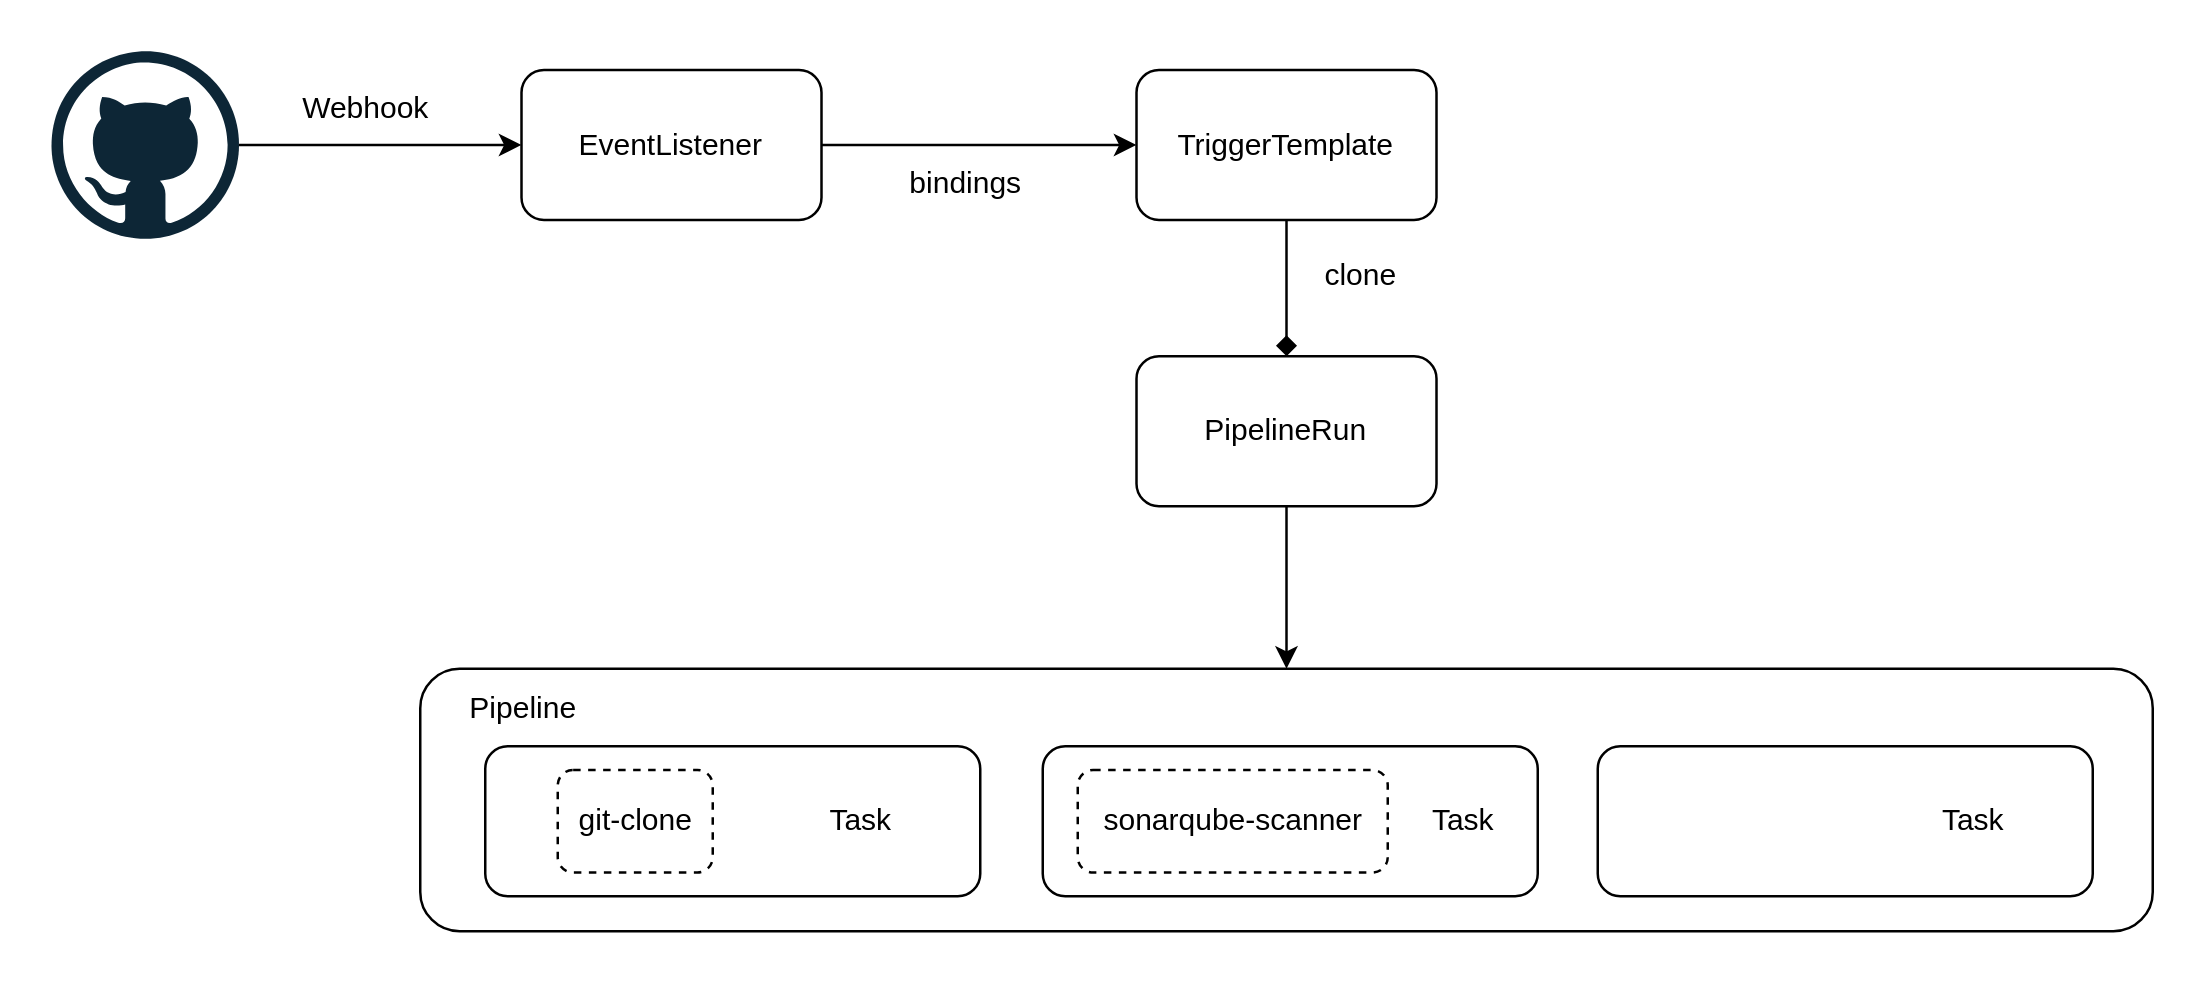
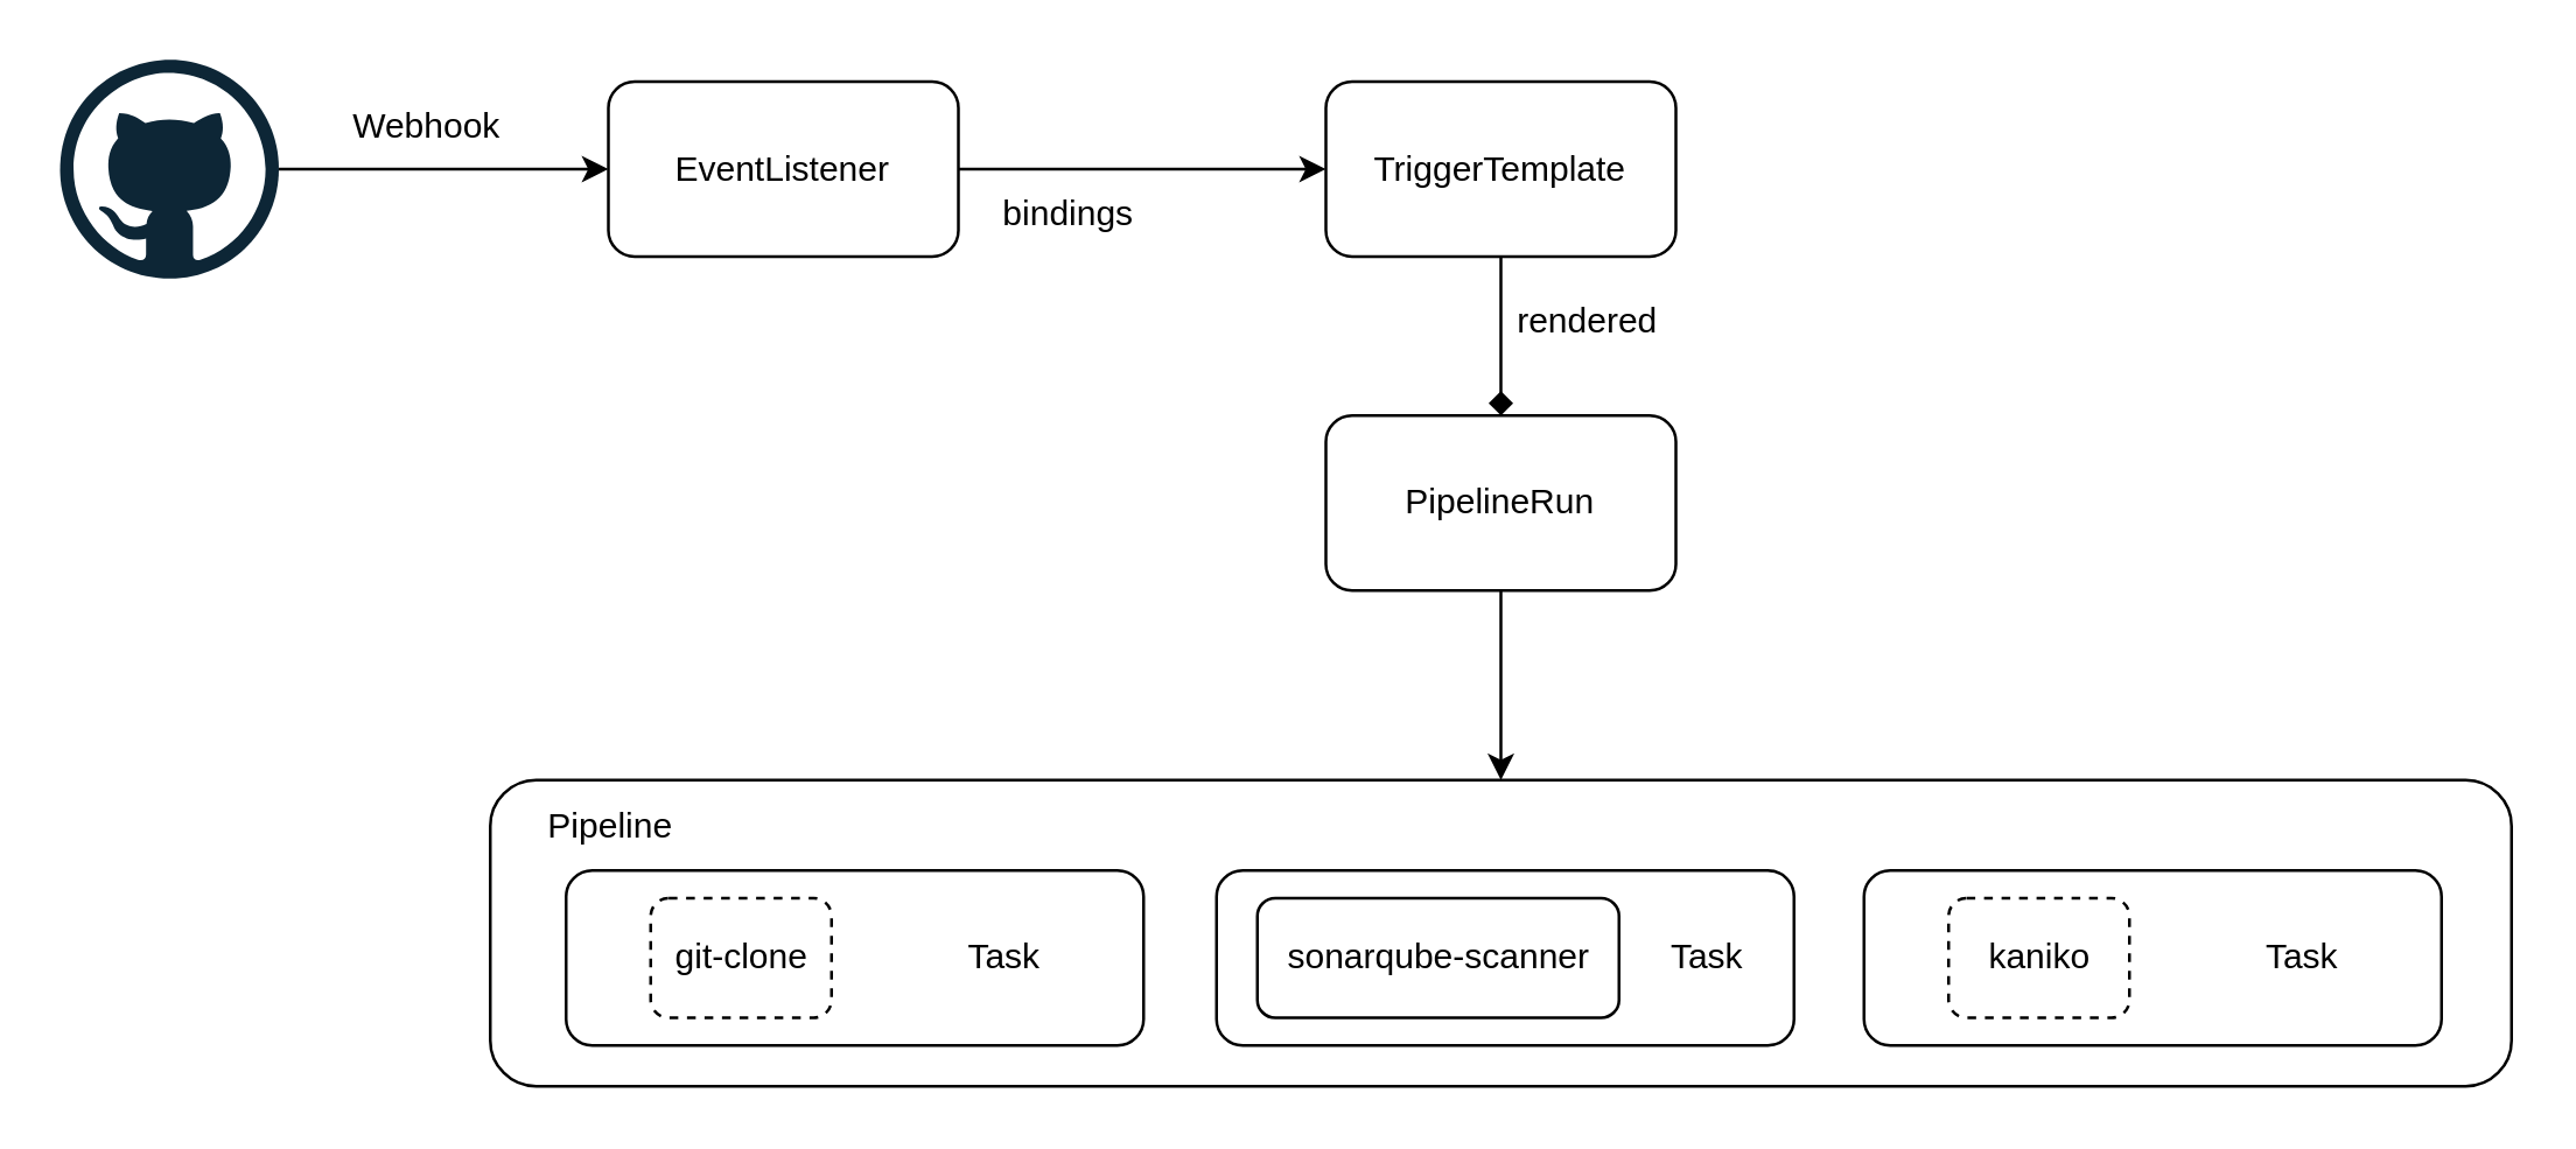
  <mxCell id="0" />
  <mxCell id="1" parent="0" />
  <mxCell id="2" style="edgeStyle=orthogonalEdgeStyle;rounded=0;orthogonalLoop=1;jettySize=auto;html=1;" parent="1" source="3" target="18" edge="1"><mxGeometry relative="1" as="geometry" /></mxCell>
  <mxCell id="3" value="EventListener" style="rounded=1;whiteSpace=wrap;html=1;fillColor=none;" parent="1" vertex="1"><mxGeometry x="208" y="27.5" width="120" height="60" as="geometry" /></mxCell>
  <mxCell id="4" style="edgeStyle=orthogonalEdgeStyle;rounded=0;orthogonalLoop=1;jettySize=auto;html=1;" parent="1" source="5" target="3" edge="1"><mxGeometry relative="1" as="geometry" /></mxCell>
  <mxCell id="5" value="" style="dashed=0;outlineConnect=0;html=1;align=center;labelPosition=center;verticalLabelPosition=bottom;verticalAlign=top;shape=mxgraph.weblogos.github" parent="1" vertex="1"><mxGeometry x="20" y="20" width="75" height="75" as="geometry" /></mxCell>
  <mxCell id="6" value="" style="rounded=1;whiteSpace=wrap;html=1;fillColor=none;" parent="1" vertex="1"><mxGeometry x="167.5" y="267" width="693" height="105" as="geometry" /></mxCell>
  <mxCell id="7" value="" style="rounded=1;whiteSpace=wrap;html=1;fillColor=none;" parent="1" vertex="1"><mxGeometry x="193.5" y="298" width="198" height="60" as="geometry" /></mxCell>
  <mxCell id="8" value="Task" style="text;html=1;align=center;verticalAlign=middle;whiteSpace=wrap;rounded=0;" parent="1" vertex="1"><mxGeometry x="313.5" y="313" width="60" height="30" as="geometry" /></mxCell>
  <mxCell id="9" value="git-clone" style="rounded=1;whiteSpace=wrap;html=1;dashed=1;fillColor=none;" parent="1" vertex="1"><mxGeometry x="222.5" y="307.5" width="62" height="41" as="geometry" /></mxCell>
  <mxCell id="10" value="Pipeline" style="text;html=1;align=center;verticalAlign=middle;whiteSpace=wrap;rounded=0;" parent="1" vertex="1"><mxGeometry x="178.5" y="268" width="60" height="30" as="geometry" /></mxCell>
  <mxCell id="11" value="" style="rounded=1;whiteSpace=wrap;html=1;fillColor=none;" parent="1" vertex="1"><mxGeometry x="416.5" y="298" width="198" height="60" as="geometry" /></mxCell>
  <mxCell id="12" value="Task" style="text;html=1;align=center;verticalAlign=middle;whiteSpace=wrap;rounded=0;" parent="1" vertex="1"><mxGeometry x="554.5" y="313" width="60" height="30" as="geometry" /></mxCell>
- <mxCell id="13" value="sonarqube-scanner" style="rounded=1;whiteSpace=wrap;html=1;dashed=1;fillColor=none;" parent="1" vertex="1"><mxGeometry x="430.5" y="307.5" width="124" height="41" as="geometry" /></mxCell>
+ <mxCell id="13" value="sonarqube-scanner" style="rounded=1;whiteSpace=wrap;html=1;dashed=0;fillColor=none;" parent="1" vertex="1"><mxGeometry x="430.5" y="307.5" width="124" height="41" as="geometry" /></mxCell>
  <mxCell id="14" value="" style="rounded=1;whiteSpace=wrap;html=1;fillColor=none;" parent="1" vertex="1"><mxGeometry x="638.5" y="298" width="198" height="60" as="geometry" /></mxCell>
  <mxCell id="15" value="Task" style="text;html=1;align=center;verticalAlign=middle;whiteSpace=wrap;rounded=0;" parent="1" vertex="1"><mxGeometry x="758.5" y="313" width="60" height="30" as="geometry" /></mxCell>
+ <mxCell id="16" value="kaniko" style="rounded=1;whiteSpace=wrap;html=1;dashed=1;fillColor=none;" parent="1" vertex="1"><mxGeometry x="667.5" y="307.5" width="62" height="41" as="geometry" /></mxCell>
  <mxCell id="17" style="edgeStyle=orthogonalEdgeStyle;rounded=0;orthogonalLoop=1;jettySize=auto;html=1;endArrow=diamond;" parent="1" source="18" target="22" edge="1"><mxGeometry relative="1" as="geometry" /></mxCell>
  <mxCell id="18" value="TriggerTemplate" style="rounded=1;whiteSpace=wrap;html=1;fillColor=none;" parent="1" vertex="1"><mxGeometry x="454" y="27.5" width="120" height="60" as="geometry" /></mxCell>
  <mxCell id="19" value="Webhook" style="text;html=1;align=center;verticalAlign=middle;whiteSpace=wrap;rounded=0;" parent="1" vertex="1"><mxGeometry x="116" y="27.5" width="60" height="30" as="geometry" /></mxCell>
- <mxCell id="20" value="bindings" style="text;html=1;align=center;verticalAlign=middle;whiteSpace=wrap;rounded=0;" parent="1" vertex="1"><mxGeometry x="356" y="57.5" width="60" height="30" as="geometry" /></mxCell>
+ <mxCell id="20" value="bindings" style="text;html=1;align=center;verticalAlign=middle;whiteSpace=wrap;rounded=0;" parent="1" vertex="1"><mxGeometry x="336" y="57.5" width="60" height="30" as="geometry" /></mxCell>
  <mxCell id="21" style="edgeStyle=orthogonalEdgeStyle;rounded=0;orthogonalLoop=1;jettySize=auto;html=1;" parent="1" source="22" target="6" edge="1"><mxGeometry relative="1" as="geometry" /></mxCell>
  <mxCell id="22" value="PipelineRun" style="rounded=1;whiteSpace=wrap;html=1;fillColor=none;" parent="1" vertex="1"><mxGeometry x="454" y="142" width="120" height="60" as="geometry" /></mxCell>
- <mxCell id="23" value="clone" style="text;html=1;align=center;verticalAlign=middle;whiteSpace=wrap;rounded=0;" parent="1" vertex="1"><mxGeometry x="514" y="95" width="60" height="30" as="geometry" /></mxCell>
+ <mxCell id="23" value="rendered" style="text;html=1;align=center;verticalAlign=middle;whiteSpace=wrap;rounded=0;" parent="1" vertex="1"><mxGeometry x="514" y="95" width="60" height="30" as="geometry" /></mxCell>
